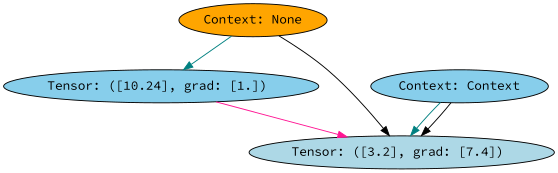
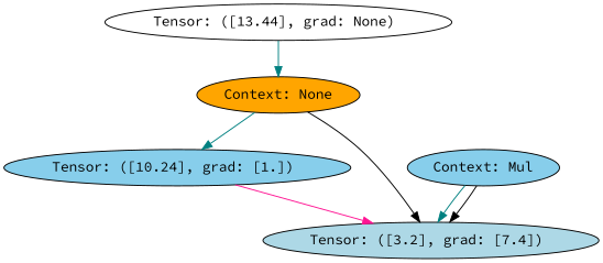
  digraph {
    fontname="Source Code Pro"
    node [fillcolor=skyblue fontname="Source Code Pro" style=filled]
    edge [color=teal fontname="Source Code Pro"]
+   n1 [fillcolor=white label="Tensor: ([13.44], grad: None) "]
    n2 [fillcolor=orange label="Context: None"]
    n3 [label="Tensor: ([10.24], grad: [1.]) "]
    n4 [fillcolor=lightblue label="Tensor: ([3.2], grad: [7.4]) "]
-   n5 [label="Context: Context"]
+   n5 [label="Context: Mul"]
+   n1 -> n2
    n2 -> n3
    n2 -> n4 [color=black]
    n3 -> n4 [color=deeppink]
    n5 -> n4
    n5 -> n4 [color=black]
  }
